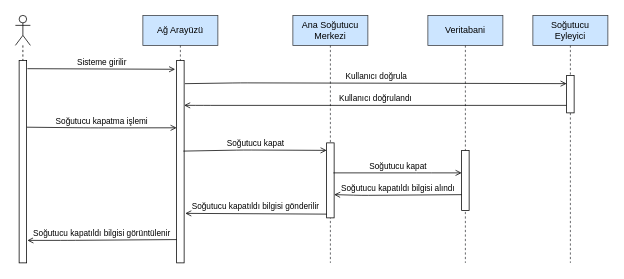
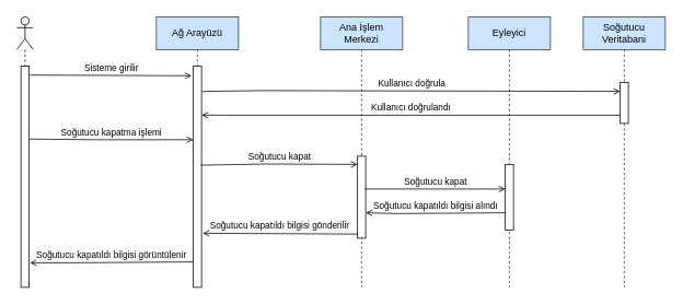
  <mxCell id="0" />
  <mxCell id="1" parent="0" />
  <mxCell id="2" value="Soğutucu kapatma işlemi" style="html=1;verticalAlign=bottom;endArrow=open;endFill=0;exitX=1;exitY=0.33;exitDx=0;exitDy=0;exitPerimeter=0;entryX=0;entryY=0.333;entryDx=0;entryDy=0;entryPerimeter=0;" parent="1" source="4" target="6" edge="1"><mxGeometry width="80" relative="1" as="geometry"><mxPoint x="10" y="171.46" as="sourcePoint" /><mxPoint x="175.5" y="170" as="targetPoint" /><Array as="points"><mxPoint x="120.5" y="170" /></Array></mxGeometry></mxCell>
  <mxCell id="3" value="" style="shape=umlLifeline;participant=umlActor;perimeter=lifelinePerimeter;whiteSpace=wrap;html=1;container=1;collapsible=0;recursiveResize=0;verticalAlign=top;spacingTop=36;outlineConnect=0;" parent="1" vertex="1"><mxGeometry x="20" y="20" width="20" height="330" as="geometry" /></mxCell>
  <mxCell id="4" value="" style="html=1;points=[];perimeter=orthogonalPerimeter;" parent="3" vertex="1"><mxGeometry x="5" y="60" width="10" height="270" as="geometry" /></mxCell>
  <mxCell id="5" value="Ağ Arayüzü" style="shape=umlLifeline;perimeter=lifelinePerimeter;whiteSpace=wrap;html=1;container=1;collapsible=0;recursiveResize=0;outlineConnect=0;fillColor=#cce5ff;strokeColor=#36393d;" parent="1" vertex="1"><mxGeometry x="190" y="20" width="100" height="330" as="geometry" /></mxCell>
  <mxCell id="6" value="" style="html=1;points=[];perimeter=orthogonalPerimeter;" parent="5" vertex="1"><mxGeometry x="45" y="60" width="10" height="270" as="geometry" /></mxCell>
- <mxCell id="7" value="Ana Soğutucu Merkezi" style="shape=umlLifeline;perimeter=lifelinePerimeter;whiteSpace=wrap;html=1;container=1;collapsible=0;recursiveResize=0;outlineConnect=0;fillColor=#cce5ff;strokeColor=#36393d;" parent="1" vertex="1"><mxGeometry x="390" y="20" width="100" height="330" as="geometry" /></mxCell>
+ <mxCell id="7" value="Ana İşlem Merkezi" style="shape=umlLifeline;perimeter=lifelinePerimeter;whiteSpace=wrap;html=1;container=1;collapsible=0;recursiveResize=0;outlineConnect=0;fillColor=#cce5ff;strokeColor=#36393d;" parent="1" vertex="1"><mxGeometry x="390" y="20" width="100" height="330" as="geometry" /></mxCell>
  <mxCell id="8" value="" style="html=1;points=[];perimeter=orthogonalPerimeter;fillColor=#ffffff;gradientColor=none;" parent="7" vertex="1"><mxGeometry x="45" y="170" width="10" height="100" as="geometry" /></mxCell>
- <mxCell id="9" value="Veritabani" style="shape=umlLifeline;perimeter=lifelinePerimeter;whiteSpace=wrap;html=1;container=1;collapsible=0;recursiveResize=0;outlineConnect=0;fillColor=#cce5ff;strokeColor=#36393d;" parent="1" vertex="1"><mxGeometry x="570" y="20" width="100" height="330" as="geometry" /></mxCell>
+ <mxCell id="9" value="Eyleyici" style="shape=umlLifeline;perimeter=lifelinePerimeter;whiteSpace=wrap;html=1;container=1;collapsible=0;recursiveResize=0;outlineConnect=0;fillColor=#cce5ff;strokeColor=#36393d;" parent="1" vertex="1"><mxGeometry x="570" y="20" width="100" height="330" as="geometry" /></mxCell>
  <mxCell id="10" value="" style="html=1;points=[];perimeter=orthogonalPerimeter;fillColor=#ffffff;gradientColor=none;" parent="9" vertex="1"><mxGeometry x="45" y="180" width="10" height="80" as="geometry" /></mxCell>
  <mxCell id="11" value="Kullanıcı doğrula" style="html=1;verticalAlign=bottom;endArrow=open;endFill=0;exitX=1.1;exitY=0.115;exitDx=0;exitDy=0;exitPerimeter=0;entryX=0;entryY=0.22;entryDx=0;entryDy=0;entryPerimeter=0;" parent="1" source="6" target="20" edge="1"><mxGeometry width="80" relative="1" as="geometry"><mxPoint x="230" y="110" as="sourcePoint" /><mxPoint x="360" y="110" as="targetPoint" /><Array as="points"><mxPoint x="320" y="110" /></Array></mxGeometry></mxCell>
  <mxCell id="12" value="Kullanıcı doğrulandı" style="html=1;verticalAlign=bottom;endArrow=open;endFill=0;entryX=1;entryY=0.222;entryDx=0;entryDy=0;entryPerimeter=0;exitX=0;exitY=0.8;exitDx=0;exitDy=0;exitPerimeter=0;" parent="1" source="20" target="6" edge="1"><mxGeometry width="80" relative="1" as="geometry"><mxPoint x="360" y="140" as="sourcePoint" /><mxPoint x="230" y="138" as="targetPoint" /><Array as="points"><mxPoint x="270.5" y="140" /></Array></mxGeometry></mxCell>
  <mxCell id="13" value="Soğutucu kapat" style="html=1;verticalAlign=bottom;endArrow=open;endFill=0;exitX=0.9;exitY=0.448;exitDx=0;exitDy=0;exitPerimeter=0;entryX=0;entryY=0.1;entryDx=0;entryDy=0;entryPerimeter=0;" parent="1" source="6" target="8" edge="1"><mxGeometry width="80" relative="1" as="geometry"><mxPoint x="230" y="200" as="sourcePoint" /><mxPoint x="370" y="200" as="targetPoint" /><Array as="points"><mxPoint x="324.5" y="199.5" /></Array></mxGeometry></mxCell>
  <mxCell id="14" value="Soğutucu kapat" style="html=1;verticalAlign=bottom;endArrow=open;endFill=0;entryX=0;entryY=0.375;entryDx=0;entryDy=0;entryPerimeter=0;" parent="1" target="10" edge="1"><mxGeometry width="80" relative="1" as="geometry"><mxPoint x="444" y="230" as="sourcePoint" /><mxPoint x="580" y="230" as="targetPoint" /><Array as="points"><mxPoint x="565" y="230" /></Array></mxGeometry></mxCell>
  <mxCell id="15" value="Soğutucu kapatıldı bilgisi alındı" style="html=1;verticalAlign=bottom;endArrow=open;endFill=0;exitX=0;exitY=0.738;exitDx=0;exitDy=0;exitPerimeter=0;entryX=1;entryY=0.69;entryDx=0;entryDy=0;entryPerimeter=0;" parent="1" source="10" target="8" edge="1"><mxGeometry width="80" relative="1" as="geometry"><mxPoint x="580" y="260" as="sourcePoint" /><mxPoint x="460" y="260" as="targetPoint" /><Array as="points"><mxPoint x="481" y="260" /></Array></mxGeometry></mxCell>
  <mxCell id="16" value="Soğutucu kapatıldı bilgisi gönderilir" style="html=1;verticalAlign=bottom;endArrow=open;endFill=0;entryX=1.1;entryY=0.759;entryDx=0;entryDy=0;entryPerimeter=0;exitX=0;exitY=0.95;exitDx=0;exitDy=0;exitPerimeter=0;" parent="1" source="8" target="6" edge="1"><mxGeometry width="80" relative="1" as="geometry"><mxPoint x="360" y="285" as="sourcePoint" /><mxPoint x="230" y="284" as="targetPoint" /><Array as="points"><mxPoint x="246.5" y="284" /></Array></mxGeometry></mxCell>
  <mxCell id="17" value="Soğutucu kapatıldı bilgisi görüntülenir" style="html=1;verticalAlign=bottom;endArrow=open;endFill=0;entryX=1.1;entryY=0.889;entryDx=0;entryDy=0;entryPerimeter=0;exitX=0;exitY=0.885;exitDx=0;exitDy=0;exitPerimeter=0;" parent="1" source="6" target="4" edge="1"><mxGeometry width="80" relative="1" as="geometry"><mxPoint x="180" y="320" as="sourcePoint" /><mxPoint x="60" y="320" as="targetPoint" /><Array as="points"><mxPoint x="90" y="320" /></Array></mxGeometry></mxCell>
  <mxCell id="18" value="Sisteme girilir" style="html=1;verticalAlign=bottom;endArrow=open;endFill=0;exitX=1.1;exitY=0.041;exitDx=0;exitDy=0;exitPerimeter=0;entryX=-0.2;entryY=0.044;entryDx=0;entryDy=0;entryPerimeter=0;" parent="1" source="4" target="6" edge="1"><mxGeometry width="80" relative="1" as="geometry"><mxPoint x="50" y="90" as="sourcePoint" /><mxPoint x="160" y="91" as="targetPoint" /></mxGeometry></mxCell>
- <mxCell id="19" value="Soğutucu&lt;br&gt;Eyleyici" style="shape=umlLifeline;perimeter=lifelinePerimeter;whiteSpace=wrap;html=1;container=1;collapsible=0;recursiveResize=0;outlineConnect=0;fillColor=#cce5ff;strokeColor=#36393d;" vertex="1" parent="1"><mxGeometry x="710" y="20" width="100" height="330" as="geometry" /></mxCell>
+ <mxCell id="19" value="Soğutucu&lt;br&gt;Veritabani" style="shape=umlLifeline;perimeter=lifelinePerimeter;whiteSpace=wrap;html=1;container=1;collapsible=0;recursiveResize=0;outlineConnect=0;fillColor=#cce5ff;strokeColor=#36393d;" vertex="1" parent="1"><mxGeometry x="710" y="20" width="100" height="330" as="geometry" /></mxCell>
  <mxCell id="20" value="" style="html=1;points=[];perimeter=orthogonalPerimeter;fillColor=#ffffff;gradientColor=none;" parent="19" vertex="1"><mxGeometry x="45" y="80" width="10" height="50" as="geometry" /></mxCell>
